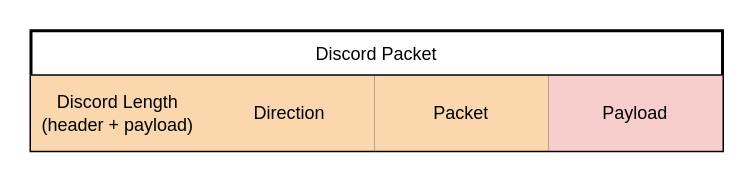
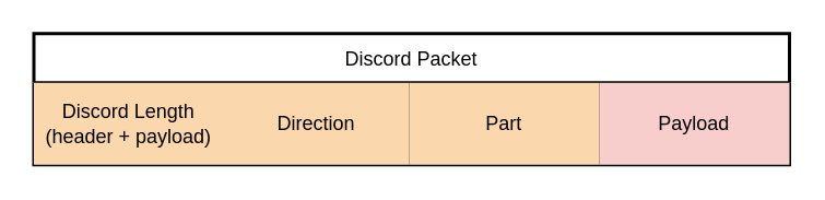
  <mxCell id="0" />
  <mxCell id="1" parent="0" />
  <mxCell id="2" value="Discord Packet" style="shape=table;startSize=30;container=1;collapsible=0;childLayout=tableLayout;strokeWidth=2;perimeterSpacing=0;shadow=0;fillStyle=auto;flipH=0;flipV=0;swimlaneFillColor=none;" vertex="1" parent="1"><mxGeometry x="20" y="20" width="461" height="80" as="geometry" /></mxCell>
  <mxCell id="3" value="" style="shape=tableRow;horizontal=0;startSize=0;swimlaneHead=0;swimlaneBody=0;top=0;left=0;bottom=0;right=0;collapsible=0;dropTarget=0;points=[[0,0.5],[1,0.5]];portConstraint=eastwest;strokeWidth=2;perimeterSpacing=0;shadow=0;fillStyle=auto;fillColor=none;" vertex="1" parent="2"><mxGeometry y="30" width="461" height="50" as="geometry" /></mxCell>
  <mxCell id="4" value="Discord Length&lt;div&gt;(header + payload)&lt;/div&gt;" style="shape=partialRectangle;html=1;whiteSpace=wrap;connectable=0;overflow=hidden;top=0;left=0;bottom=0;right=0;pointerEvents=1;strokeWidth=2;perimeterSpacing=0;shadow=0;fillStyle=auto;fillColor=#fad7ac;strokeColor=#b46504;" vertex="1" parent="3"><mxGeometry width="116" height="50" as="geometry"><mxRectangle width="116" height="50" as="alternateBounds" /></mxGeometry></mxCell>
  <mxCell id="5" value="Direction" style="shape=partialRectangle;html=1;whiteSpace=wrap;connectable=0;overflow=hidden;top=0;left=0;bottom=0;right=0;pointerEvents=1;strokeWidth=2;perimeterSpacing=0;shadow=0;fillStyle=auto;fillColor=#fad7ac;strokeColor=#b46504;" vertex="1" parent="3"><mxGeometry x="116" width="113" height="50" as="geometry"><mxRectangle width="113" height="50" as="alternateBounds" /></mxGeometry></mxCell>
- <mxCell id="6" value="Packet" style="shape=partialRectangle;html=1;whiteSpace=wrap;connectable=0;overflow=hidden;top=0;left=0;bottom=0;right=0;pointerEvents=1;strokeWidth=2;perimeterSpacing=0;shadow=0;fillStyle=auto;fillColor=#fad7ac;strokeColor=#b46504;" vertex="1" parent="3"><mxGeometry x="229" width="116" height="50" as="geometry"><mxRectangle width="116" height="50" as="alternateBounds" /></mxGeometry></mxCell>
+ <mxCell id="6" value="Part" style="shape=partialRectangle;html=1;whiteSpace=wrap;connectable=0;overflow=hidden;top=0;left=0;bottom=0;right=0;pointerEvents=1;strokeWidth=2;perimeterSpacing=0;shadow=0;fillStyle=auto;fillColor=#fad7ac;strokeColor=#b46504;" vertex="1" parent="3"><mxGeometry x="229" width="116" height="50" as="geometry"><mxRectangle width="116" height="50" as="alternateBounds" /></mxGeometry></mxCell>
  <mxCell id="7" value="Payload" style="shape=partialRectangle;html=1;whiteSpace=wrap;connectable=0;overflow=hidden;top=0;left=0;bottom=0;right=0;pointerEvents=1;strokeWidth=2;perimeterSpacing=0;shadow=0;fillStyle=auto;fillColor=#f8cecc;strokeColor=#b85450;" vertex="1" parent="3"><mxGeometry x="345" width="116" height="50" as="geometry"><mxRectangle width="116" height="50" as="alternateBounds" /></mxGeometry></mxCell>
